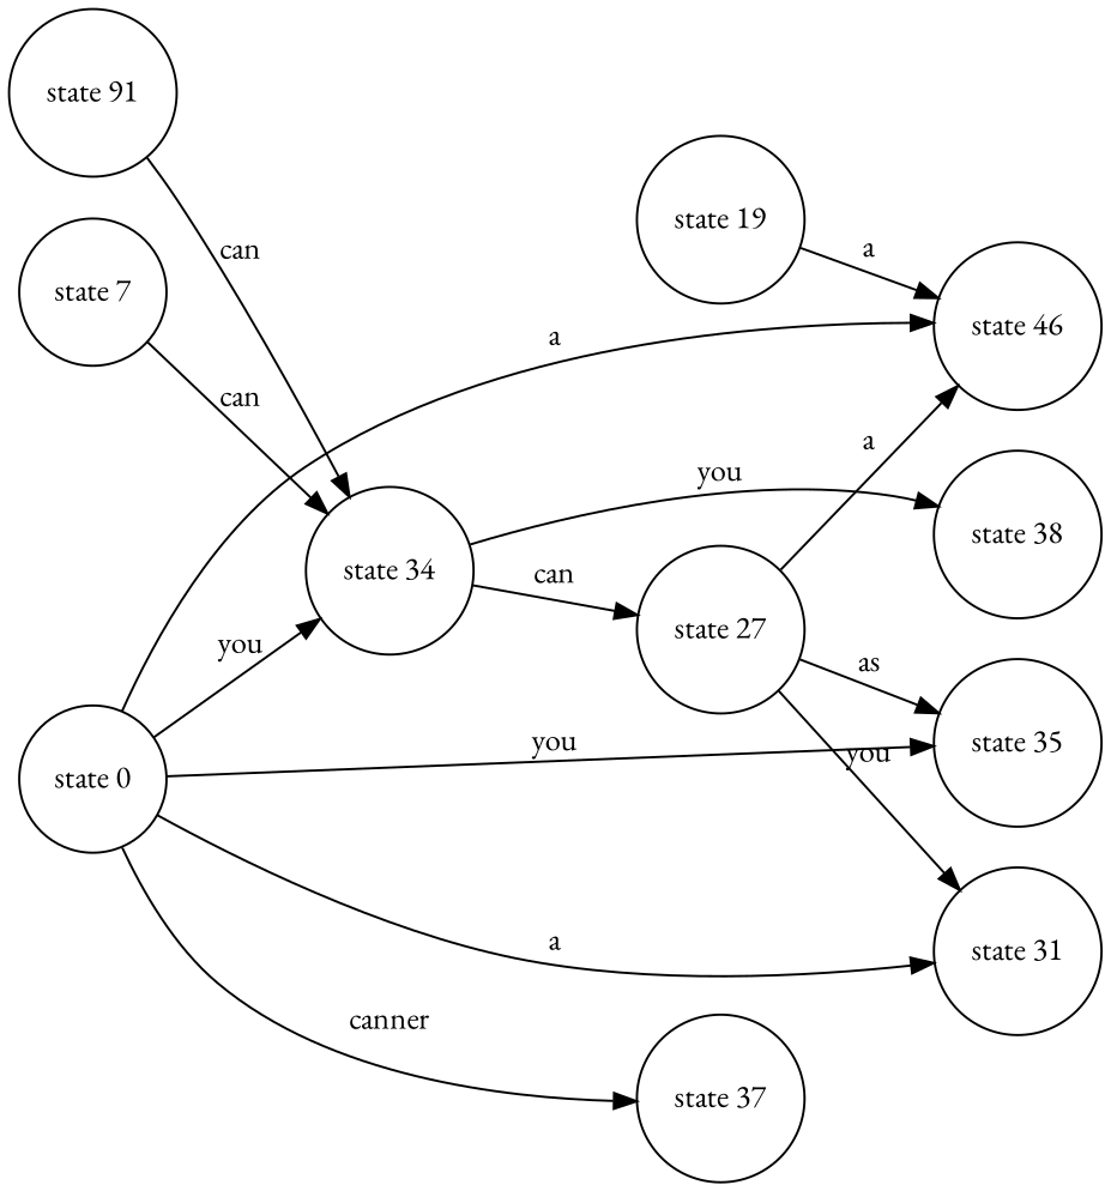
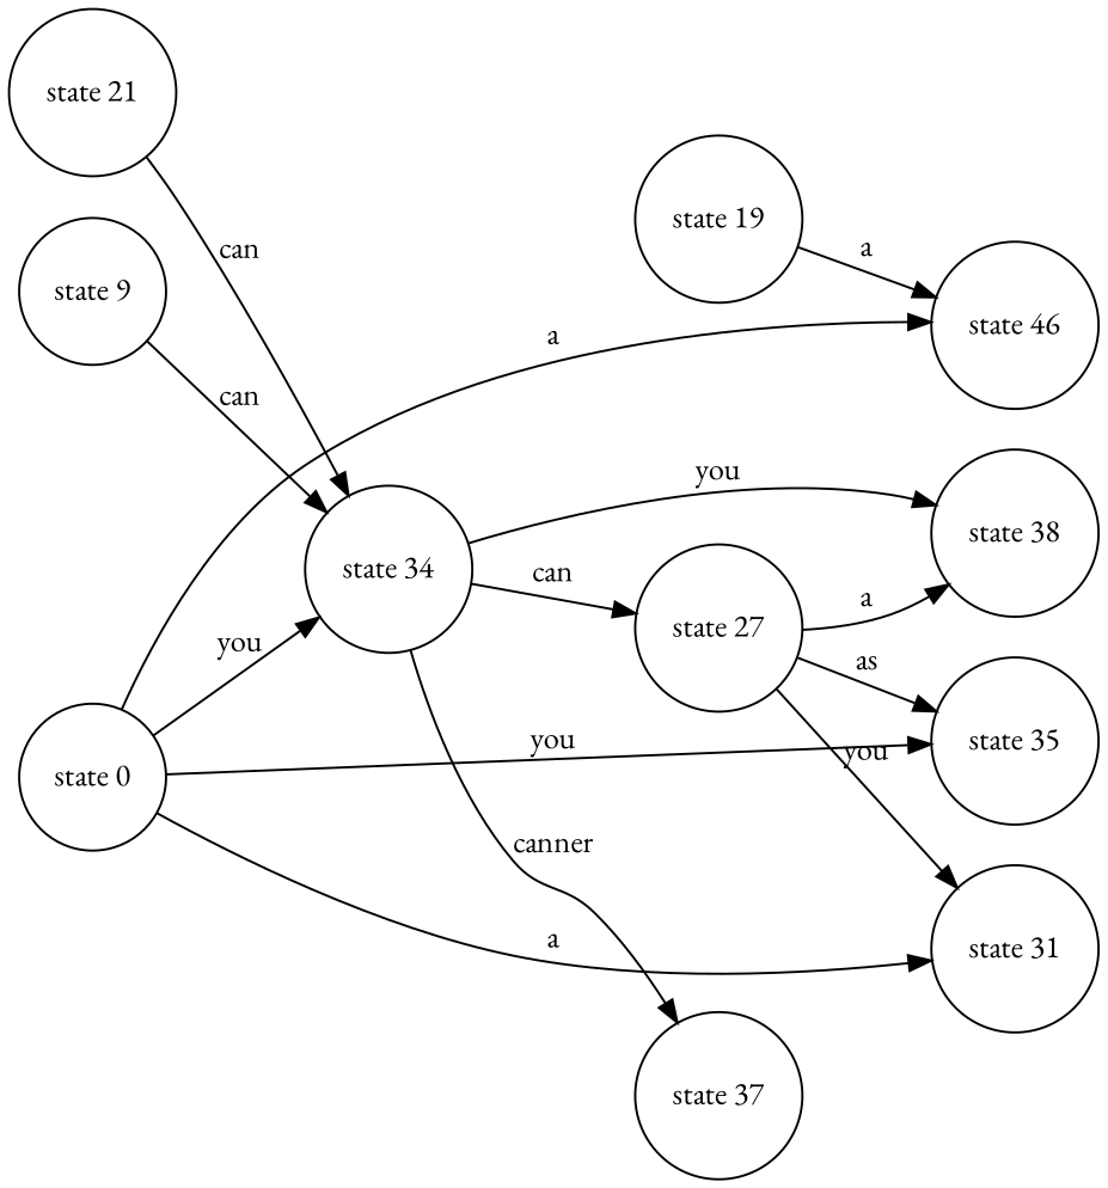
  digraph {
    fontname="EB Garamond"
    rankdir=LR
    node [fontname="EB Garamond" ordering=out shape=circle]
    edge [fontname="EB Garamond"]
    n1 [label="state 46"]
    "state 19"
-   "state 21" [label="state 91"]
+   "state 21"
    "state 34"
    "state 38"
    "state 27"
-   "state 9" [label="state 7"]
+   "state 9"
    "state 35"
    "state 31"
    "state 0"
    "state 37"
    "state 19" -> n1 [label=a]
    "state 21" -> "state 34" [label=can]
    "state 34" -> "state 38" [label=you]
    "state 34" -> "state 27" [label=can]
-   "state 27" -> n1 [label=a]
+   "state 27" -> "state 38" [label=a]
    "state 27" -> "state 35" [label=as]
    "state 27" -> "state 31" [label=you]
    "state 9" -> "state 34" [label=can]
    "state 0" -> n1 [label=a]
    "state 0" -> "state 34" [label=you]
    "state 0" -> "state 35" [label=you]
    "state 0" -> "state 31" [label=a]
-   "state 0" -> "state 37" [label=canner]
+   "state 34" -> "state 37" [label=canner]
  }
